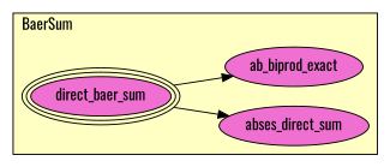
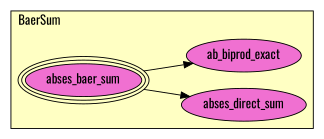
  digraph {
    fontname=Oswald
    rankdir=LR
    node [fillcolor="#F070D1" fontname=Oswald style=filled]
    edge [fontname=Oswald]
-   n1 [label=direct_baer_sum peripheries=3]
+   n1 [label=abses_baer_sum peripheries=3]
    n2 [label=abses_direct_sum]
    n3 [label=ab_biprod_exact]
    subgraph cluster_1 {
      fillcolor="#FFFFC3"
      label=BaerSum
      labeljust=l
      style=filled
      n1
      n2
      n3
    }
    n1 -> n2
    n1 -> n3
  }
